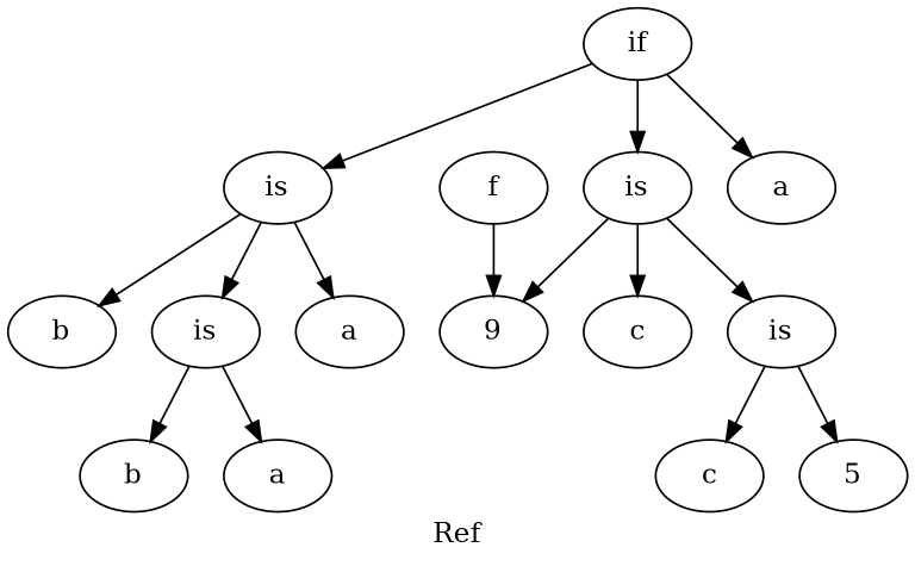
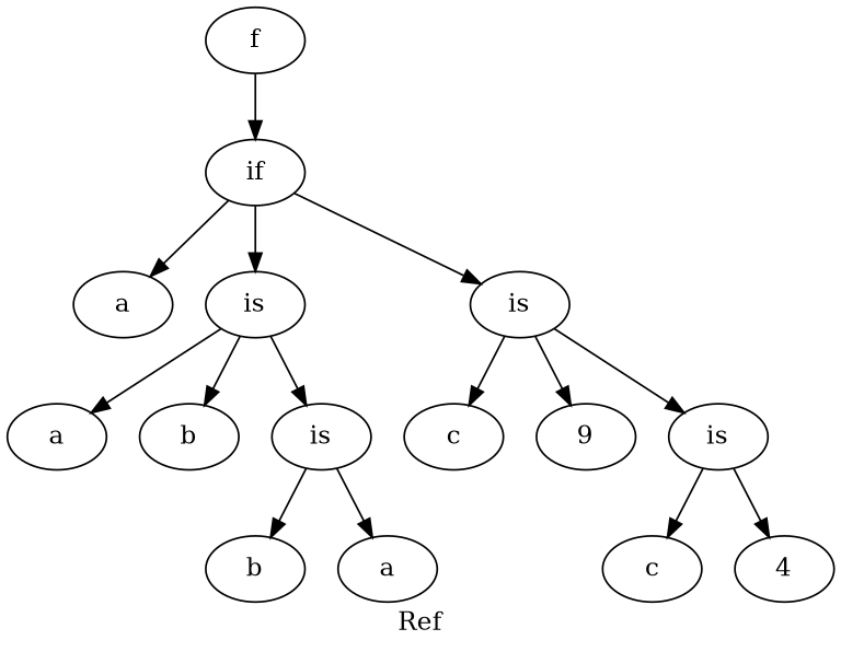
  digraph {
    label=Ref
    n1 [label=f]
    n2 [label=if]
    n3 [label=a]
    n4 [label=is]
    n5 [label=is]
    n6 [label=a]
    n7 [label=b]
    n8 [label=is]
    n9 [label=c]
    n10 [label=9]
    n11 [label=is]
    n12 [label=b]
    n13 [label=a]
    n14 [label=c]
-   n15 [label=5]
-   n1 -> n10
+   n15 [label=4]
+   n1 -> n2
    n2 -> n3
    n2 -> n4
    n2 -> n5
    n4 -> n6
    n4 -> n7
    n4 -> n8
    n5 -> n9
    n5 -> n10
    n5 -> n11
    n8 -> n12
    n8 -> n13
    n11 -> n14
    n11 -> n15
  }
